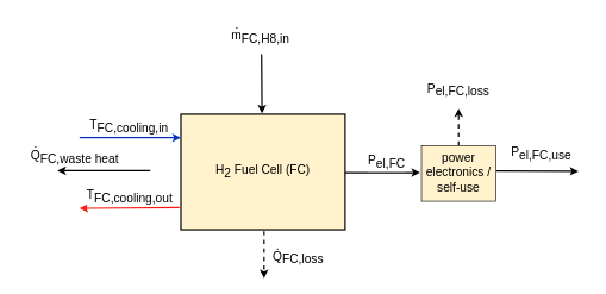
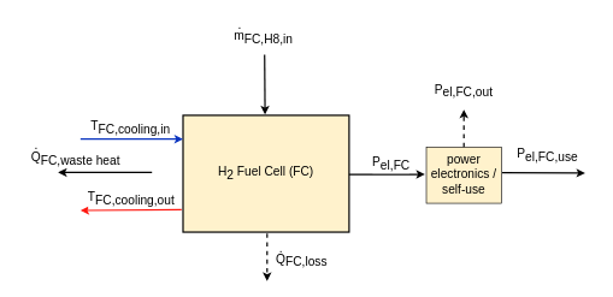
  <mxCell id="0" />
  <mxCell id="1" parent="0" />
  <mxCell id="2" value="" style="endArrow=classic;html=1;rounded=0;fontSize=17;strokeWidth=2;dashed=1;" parent="1" edge="1"><mxGeometry width="50" height="50" relative="1" as="geometry"><mxPoint x="369.5" y="299" as="sourcePoint" /><mxPoint x="369.47" y="389" as="targetPoint" /></mxGeometry></mxCell>
  <mxCell id="3" value="Q&lt;sub style=&quot;font-size: 17px;&quot;&gt;FC,loss&lt;/sub&gt;" style="edgeLabel;html=1;align=center;verticalAlign=middle;resizable=0;points=[];fontSize=17;" parent="2" vertex="1" connectable="0"><mxGeometry x="-0.447" y="-1" relative="1" as="geometry"><mxPoint x="48" y="37" as="offset" /></mxGeometry></mxCell>
  <mxCell id="4" value="&lt;font style=&quot;font-size: 17px;&quot;&gt;H&lt;sub style=&quot;font-size: 17px;&quot;&gt;2&lt;/sub&gt; Fuel Cell (FC)&lt;/font&gt;" style="rounded=0;whiteSpace=wrap;html=1;strokeWidth=2;fillColor=#fff2cc;fontSize=17;" parent="1" vertex="1"><mxGeometry x="253.03" y="159" width="230" height="162" as="geometry" /></mxCell>
  <mxCell id="5" value=".&lt;br style=&quot;font-size: 17px;&quot;&gt;" style="text;html=1;strokeColor=none;fillColor=none;align=center;verticalAlign=middle;whiteSpace=wrap;rounded=0;fontSize=17;" parent="1" vertex="1"><mxGeometry x="20" y="187.2" width="60" height="30" as="geometry" /></mxCell>
  <mxCell id="6" value="Q&lt;sub style=&quot;font-size: 17px;&quot;&gt;FC,waste heat&lt;/sub&gt;" style="endArrow=classic;html=1;rounded=0;strokeColor=#000000;fontSize=17;strokeWidth=2;" parent="1" edge="1"><mxGeometry x="0.625" y="-18" width="50" height="50" relative="1" as="geometry"><mxPoint x="210" y="238" as="sourcePoint" /><mxPoint x="80" y="238.2" as="targetPoint" /><mxPoint as="offset" /></mxGeometry></mxCell>
  <mxCell id="7" value="" style="endArrow=classic;html=1;rounded=0;fontSize=17;entryX=-0.009;entryY=0.171;entryDx=0;entryDy=0;entryPerimeter=0;fillColor=#dae8fc;strokeColor=#0A34BF;strokeWidth=2;" parent="1" edge="1"><mxGeometry width="50" height="50" relative="1" as="geometry"><mxPoint x="111" y="192" as="sourcePoint" /><mxPoint x="253.03" y="192" as="targetPoint" /></mxGeometry></mxCell>
  <mxCell id="8" value="T&lt;sub style=&quot;font-size: 17px;&quot;&gt;FC,cooling,in&lt;/sub&gt;" style="edgeLabel;html=1;align=center;verticalAlign=middle;resizable=0;points=[];fontSize=17;" parent="7" vertex="1" connectable="0"><mxGeometry x="-0.447" y="-1" relative="1" as="geometry"><mxPoint x="29" y="-17" as="offset" /></mxGeometry></mxCell>
  <mxCell id="9" value="" style="endArrow=classic;html=1;rounded=0;fontSize=17;strokeColor=#FF170F;strokeWidth=2;" parent="1" edge="1"><mxGeometry width="50" height="50" relative="1" as="geometry"><mxPoint x="250.96" y="290" as="sourcePoint" /><mxPoint x="111" y="291" as="targetPoint" /></mxGeometry></mxCell>
  <mxCell id="10" value="T&lt;sub style=&quot;font-size: 17px;&quot;&gt;FC,cooling,out&lt;/sub&gt;" style="edgeLabel;html=1;align=center;verticalAlign=middle;resizable=0;points=[];fontSize=17;" parent="9" vertex="1" connectable="0"><mxGeometry x="-0.447" y="-1" relative="1" as="geometry"><mxPoint x="-31" y="-15" as="offset" /></mxGeometry></mxCell>
  <mxCell id="11" value=".&lt;br style=&quot;font-size: 17px;&quot;&gt;" style="text;html=1;strokeColor=none;fillColor=none;align=center;verticalAlign=middle;whiteSpace=wrap;rounded=0;fontSize=17;" parent="1" vertex="1"><mxGeometry x="359" y="329" width="60" height="30" as="geometry" /></mxCell>
  <mxCell id="12" value="&lt;font style=&quot;font-size: 17px;&quot;&gt;&lt;span style=&quot;font-size: 17px; color: rgb(0, 0, 0); font-family: Helvetica; font-style: normal; font-variant-ligatures: normal; font-variant-caps: normal; font-weight: 400; letter-spacing: normal; orphans: 2; text-align: center; text-indent: 0px; text-transform: none; widows: 2; word-spacing: 0px; -webkit-text-stroke-width: 0px; background-color: rgb(255, 255, 255); text-decoration-thickness: initial; text-decoration-style: initial; text-decoration-color: initial; float: none; display: inline !important;&quot;&gt;m&lt;/span&gt;&lt;span style=&quot;color: rgb(0, 0, 0); font-family: Helvetica; font-style: normal; font-variant-ligatures: normal; font-variant-caps: normal; font-weight: 400; letter-spacing: normal; orphans: 2; text-align: center; text-indent: 0px; text-transform: none; widows: 2; word-spacing: 0px; -webkit-text-stroke-width: 0px; text-decoration-thickness: initial; text-decoration-style: initial; text-decoration-color: initial; font-size: 17px;&quot;&gt;&lt;sub style=&quot;font-size: 17px;&quot;&gt;&lt;span style=&quot;font-size: 17px;&quot;&gt;FC,H&lt;/span&gt;&lt;font style=&quot;font-size: 17px;&quot;&gt;8&lt;/font&gt;&lt;span style=&quot;font-size: 17px;&quot;&gt;,in&lt;/span&gt;&lt;/sub&gt;&lt;/span&gt;&lt;/font&gt;" style="text;whiteSpace=wrap;html=1;fontSize=17;" parent="1" vertex="1"><mxGeometry x="322" y="33" width="90" height="50" as="geometry" /></mxCell>
  <mxCell id="13" value="" style="endArrow=classic;html=1;rounded=0;strokeColor=#000000;strokeWidth=2;fontSize=17;entryX=0.5;entryY=0;entryDx=0;entryDy=0;" parent="1" edge="1"><mxGeometry width="50" height="50" relative="1" as="geometry"><mxPoint x="366" y="75" as="sourcePoint" /><mxPoint x="366.61" y="158" as="targetPoint" /><Array as="points" /></mxGeometry></mxCell>
  <mxCell id="14" value="&lt;span style=&quot;color: rgb(0, 0, 0); font-size: 17px;&quot;&gt;power electronics / self-use&lt;/span&gt;" style="rounded=0;whiteSpace=wrap;html=1;fontSize=17;fontColor=#FF4A4A;fillColor=#fff2cc;" parent="1" vertex="1"><mxGeometry x="590" y="203" width="104" height="78" as="geometry" /></mxCell>
  <mxCell id="15" value="" style="endArrow=classic;html=1;rounded=0;fontSize=17;strokeWidth=2;" parent="1" edge="1"><mxGeometry width="50" height="50" relative="1" as="geometry"><mxPoint x="695" y="238.72" as="sourcePoint" /><mxPoint x="810" y="239" as="targetPoint" /></mxGeometry></mxCell>
  <mxCell id="16" value="" style="endArrow=classic;html=1;rounded=0;strokeColor=#000000;strokeWidth=2;fontSize=17;exitX=0.5;exitY=0;exitDx=0;exitDy=0;dashed=1;" parent="1" source="14" edge="1"><mxGeometry width="50" height="50" relative="1" as="geometry"><mxPoint x="527" y="107" as="sourcePoint" /><mxPoint x="642" y="151" as="targetPoint" /></mxGeometry></mxCell>
- <mxCell id="17" value="P&lt;sub style=&quot;font-size: 17px;&quot;&gt;el,FC,loss&lt;/sub&gt;" style="text;html=1;strokeColor=none;fillColor=none;align=center;verticalAlign=middle;whiteSpace=wrap;rounded=0;fontSize=17;" parent="1" vertex="1"><mxGeometry x="573" y="111" width="138" height="30" as="geometry" /></mxCell>
+ <mxCell id="17" value="P&lt;sub style=&quot;font-size: 17px;&quot;&gt;el,FC,out&lt;/sub&gt;" style="text;html=1;strokeColor=none;fillColor=none;align=center;verticalAlign=middle;whiteSpace=wrap;rounded=0;fontSize=17;" parent="1" vertex="1"><mxGeometry x="573" y="111" width="138" height="30" as="geometry" /></mxCell>
  <mxCell id="18" value="" style="endArrow=classic;html=1;rounded=0;fontSize=17;strokeWidth=2;entryX=-0.019;entryY=0.487;entryDx=0;entryDy=0;entryPerimeter=0;" parent="1" target="14" edge="1"><mxGeometry width="50" height="50" relative="1" as="geometry"><mxPoint x="483.03" y="241.06" as="sourcePoint" /><mxPoint x="580" y="260" as="targetPoint" /></mxGeometry></mxCell>
  <mxCell id="19" value="&lt;font style=&quot;font-size: 17px;&quot;&gt;&lt;span style=&quot;font-size: 17px;&quot;&gt;P&lt;/span&gt;&lt;sub style=&quot;font-size: 17px;&quot;&gt;&lt;font style=&quot;font-size: 17px;&quot;&gt;el,FC&lt;/font&gt;&lt;/sub&gt;&lt;/font&gt;" style="edgeLabel;html=1;align=center;verticalAlign=middle;resizable=0;points=[];fontSize=17;" vertex="1" connectable="0" parent="18"><mxGeometry x="0.145" y="1" relative="1" as="geometry"><mxPoint x="-3" y="-14" as="offset" /></mxGeometry></mxCell>
  <mxCell id="20" value=".&lt;br style=&quot;font-size: 17px;&quot;&gt;" style="text;html=1;strokeColor=none;fillColor=none;align=center;verticalAlign=middle;whiteSpace=wrap;rounded=0;fontSize=17;" parent="1" vertex="1"><mxGeometry x="302" y="20" width="60" height="30" as="geometry" /></mxCell>
  <mxCell id="21" value="P&lt;sub style=&quot;font-size: 17px;&quot;&gt;el,FC,use&lt;/sub&gt;" style="text;html=1;strokeColor=none;fillColor=none;align=center;verticalAlign=middle;whiteSpace=wrap;rounded=0;fontSize=17;" vertex="1" parent="1"><mxGeometry x="689" y="200" width="138" height="30" as="geometry" /></mxCell>
